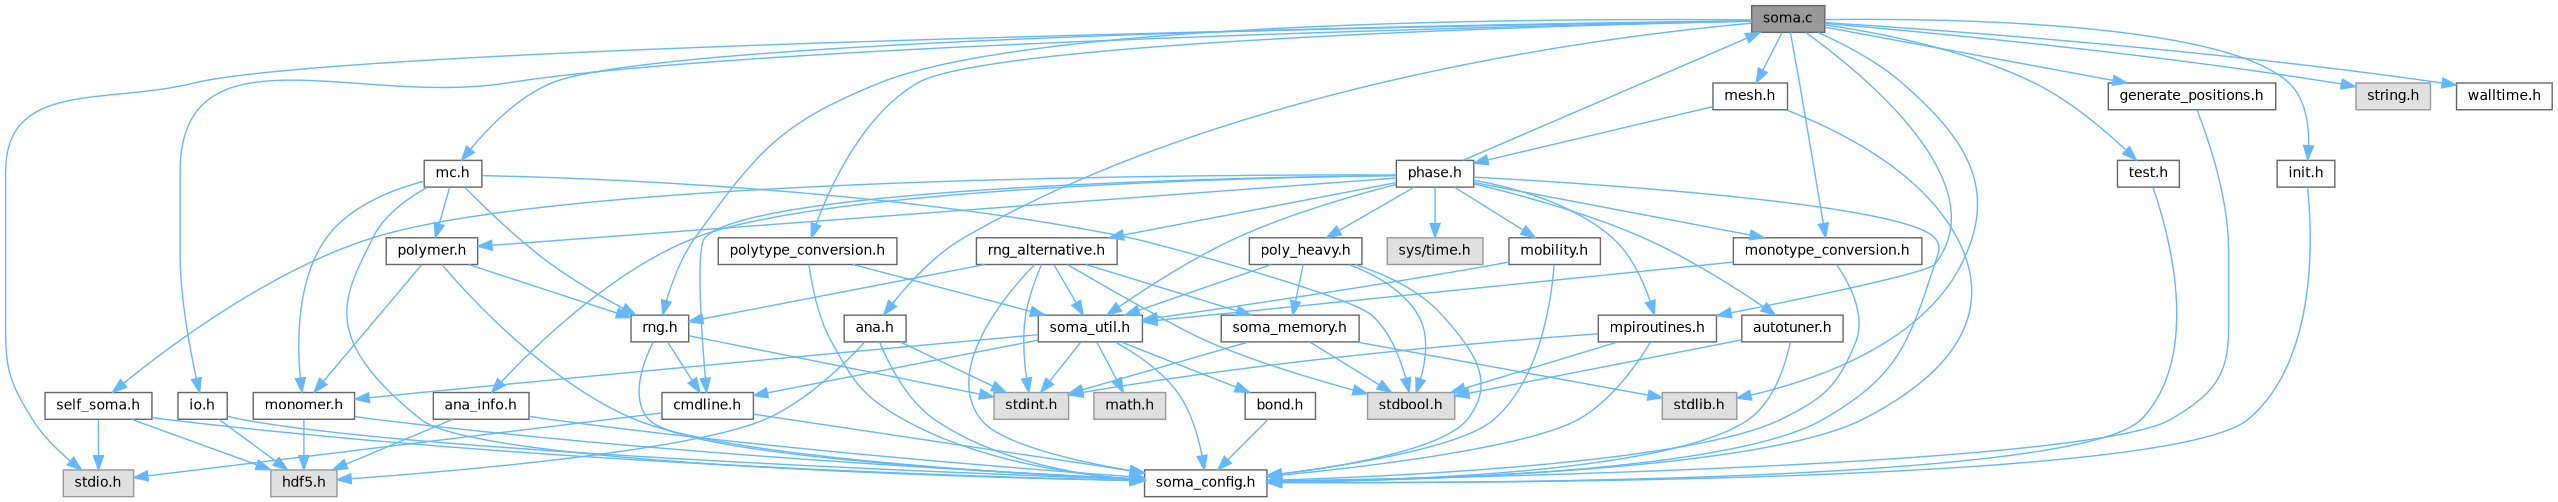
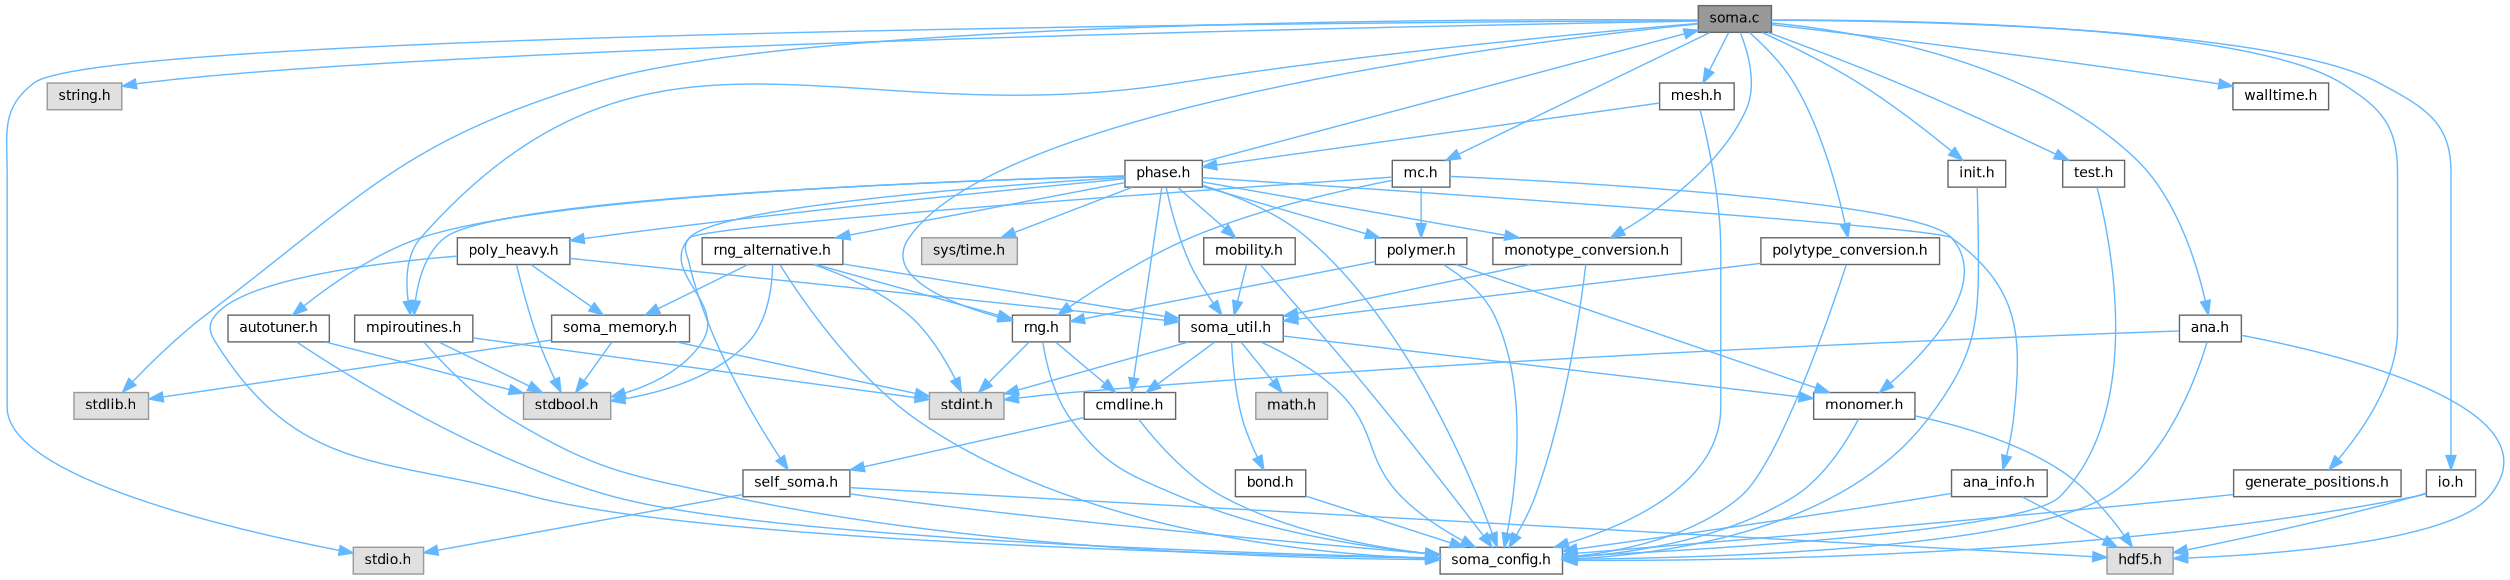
  digraph {
    node [color=grey40 fillcolor=white fontname=Helvetica fontsize=10 shape=box style=filled]
    edge [color=steelblue1 fontname=Helvetica fontsize=10 labelfontname=Helvetica labelfontsize=10 style=solid]
    n1 [color=gray40 fillcolor=grey60 fontcolor=black height=0.2 label="soma.c" width=0.4]
    n2 [color=grey60 fillcolor="#E0E0E0" height=0.2 label="stdio.h" width=0.4]
    n3 [color=grey60 fillcolor="#E0E0E0" height=0.2 label="string.h" width=0.4]
    n4 [color=grey60 fillcolor="#E0E0E0" height=0.2 label="stdlib.h" width=0.4]
    n5 [height=0.2 label="io.h" width=0.4]
    n6 [height=0.2 label="mc.h" width=0.4]
    n7 [height=0.2 label="rng.h" width=0.4]
    n8 [height=0.2 label="mesh.h" width=0.4]
    n9 [height=0.2 label="mpiroutines.h" width=0.4]
    n10 [height=0.2 label="polytype_conversion.h" width=0.4]
    n11 [height=0.2 label="monotype_conversion.h" width=0.4]
    n12 [height=0.2 label="init.h" width=0.4]
    n13 [height=0.2 label="test.h" width=0.4]
    n14 [height=0.2 label="ana.h" width=0.4]
    n15 [height=0.2 label="walltime.h" width=0.4]
    n16 [height=0.2 label="generate_positions.h" width=0.4]
    n17 [height=0.2 label="soma_config.h" width=0.4]
    n18 [color=grey60 fillcolor="#E0E0E0" height=0.2 label="hdf5.h" width=0.4]
    n19 [color=grey60 fillcolor="#E0E0E0" height=0.2 label="stdbool.h" width=0.4]
    n20 [height=0.2 label="monomer.h" width=0.4]
    n21 [height=0.2 label="polymer.h" width=0.4]
    n22 [color=grey60 fillcolor="#E0E0E0" height=0.2 label="stdint.h" width=0.4]
    n23 [height=0.2 label="cmdline.h" width=0.4]
    n24 [height=0.2 label="phase.h" width=0.4]
    n25 [height=0.2 label="soma_util.h" width=0.4]
    n26 [height=0.2 label="ana_info.h" width=0.4]
    n27 [height=0.2 label="autotuner.h" width=0.4]
    n28 [height=0.2 label="mobility.h" width=0.4]
    n29 [height=0.2 label="self_soma.h" width=0.4]
    n30 [height=0.2 label="poly_heavy.h" width=0.4]
    n31 [height=0.2 label="rng_alternative.h" width=0.4]
    n32 [color=grey60 fillcolor="#E0E0E0" height=0.2 label="sys/time.h" width=0.4]
    n33 [color=grey60 fillcolor="#E0E0E0" height=0.2 label="math.h" width=0.4]
    n34 [height=0.2 label="bond.h" width=0.4]
    n35 [height=0.2 label="soma_memory.h" width=0.4]
    n1 -> n2
    n1 -> n3
    n1 -> n4
    n1 -> n5
    n1 -> n6
    n1 -> n7
    n1 -> n8
    n1 -> n9
    n1 -> n10
    n1 -> n11
    n1 -> n12
    n1 -> n13
    n1 -> n14
    n1 -> n15
    n1 -> n16
    n5 -> n17
    n5 -> n18
    n6 -> n7
-   n6 -> n17
    n6 -> n19
    n6 -> n20
    n6 -> n21
    n7 -> n17
    n7 -> n22
    n7 -> n23
    n8 -> n17
    n8 -> n24
    n9 -> n17
    n9 -> n19
    n9 -> n22
    n10 -> n17
    n10 -> n25
    n11 -> n17
    n11 -> n25
    n12 -> n17
    n13 -> n17
    n14 -> n17
    n14 -> n18
    n14 -> n22
    n16 -> n17
    n20 -> n17
    n20 -> n18
    n21 -> n7
    n21 -> n17
    n21 -> n20
-   n23 -> n2
+   n23 -> n29
    n23 -> n17
    n24 -> n1
    n24 -> n9
    n24 -> n11
    n24 -> n17
    n24 -> n21
    n24 -> n23
    n24 -> n25
    n24 -> n26
    n24 -> n27
    n24 -> n28
    n24 -> n29
    n24 -> n30
    n24 -> n31
    n24 -> n32
    n25 -> n17
    n25 -> n20
    n25 -> n22
    n25 -> n23
    n25 -> n33
    n25 -> n34
    n26 -> n17
    n26 -> n18
    n27 -> n17
    n27 -> n19
    n28 -> n17
    n28 -> n25
    n29 -> n2
    n29 -> n17
    n29 -> n18
    n30 -> n17
    n30 -> n19
    n30 -> n25
    n30 -> n35
    n31 -> n7
    n31 -> n17
    n31 -> n19
    n31 -> n22
    n31 -> n25
    n31 -> n35
    n34 -> n17
    n35 -> n4
    n35 -> n19
    n35 -> n22
  }
